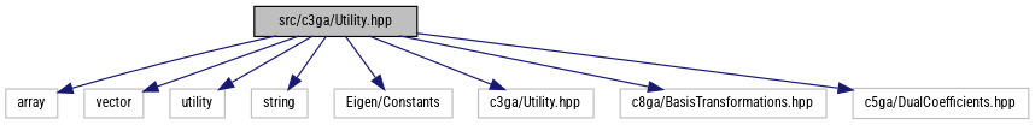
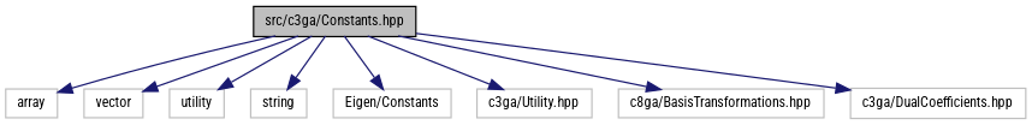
  digraph {
    fontname="Roboto Condensed"
    node [color=grey75 fontname="Roboto Condensed" fontsize=10 shape=record]
    edge [color=midnightblue fontname="Roboto Condensed" fontsize=10 labelfontname="Helvetica#FreeSans" labelfontsize=10 style=solid]
-   n1 [color=black fillcolor=grey75 fontcolor=black height=0.2 label="src/c3ga/Utility.hpp" style=filled width=0.4]
+   n1 [color=black fillcolor=grey75 fontcolor=black height=0.2 label="src/c3ga/Constants.hpp" style=filled width=0.4]
    n2 [height=0.2 label=array width=0.4]
    n3 [height=0.2 label=vector width=0.4]
    n4 [height=0.2 label=utility width=0.4]
    n5 [height=0.2 label=string width=0.4]
    n6 [height=0.2 label="Eigen/Constants" width=0.4]
    n7 [height=0.2 label="c3ga/Utility.hpp" width=0.4]
    n8 [height=0.2 label="c8ga/BasisTransformations.hpp" width=0.4]
-   n9 [height=0.2 label="c5ga/DualCoefficients.hpp" width=0.4]
+   n9 [height=0.2 label="c3ga/DualCoefficients.hpp" width=0.4]
    n1 -> n2
    n1 -> n3
    n1 -> n4
    n1 -> n5
    n1 -> n6
    n1 -> n7
    n1 -> n8
    n1 -> n9
  }
